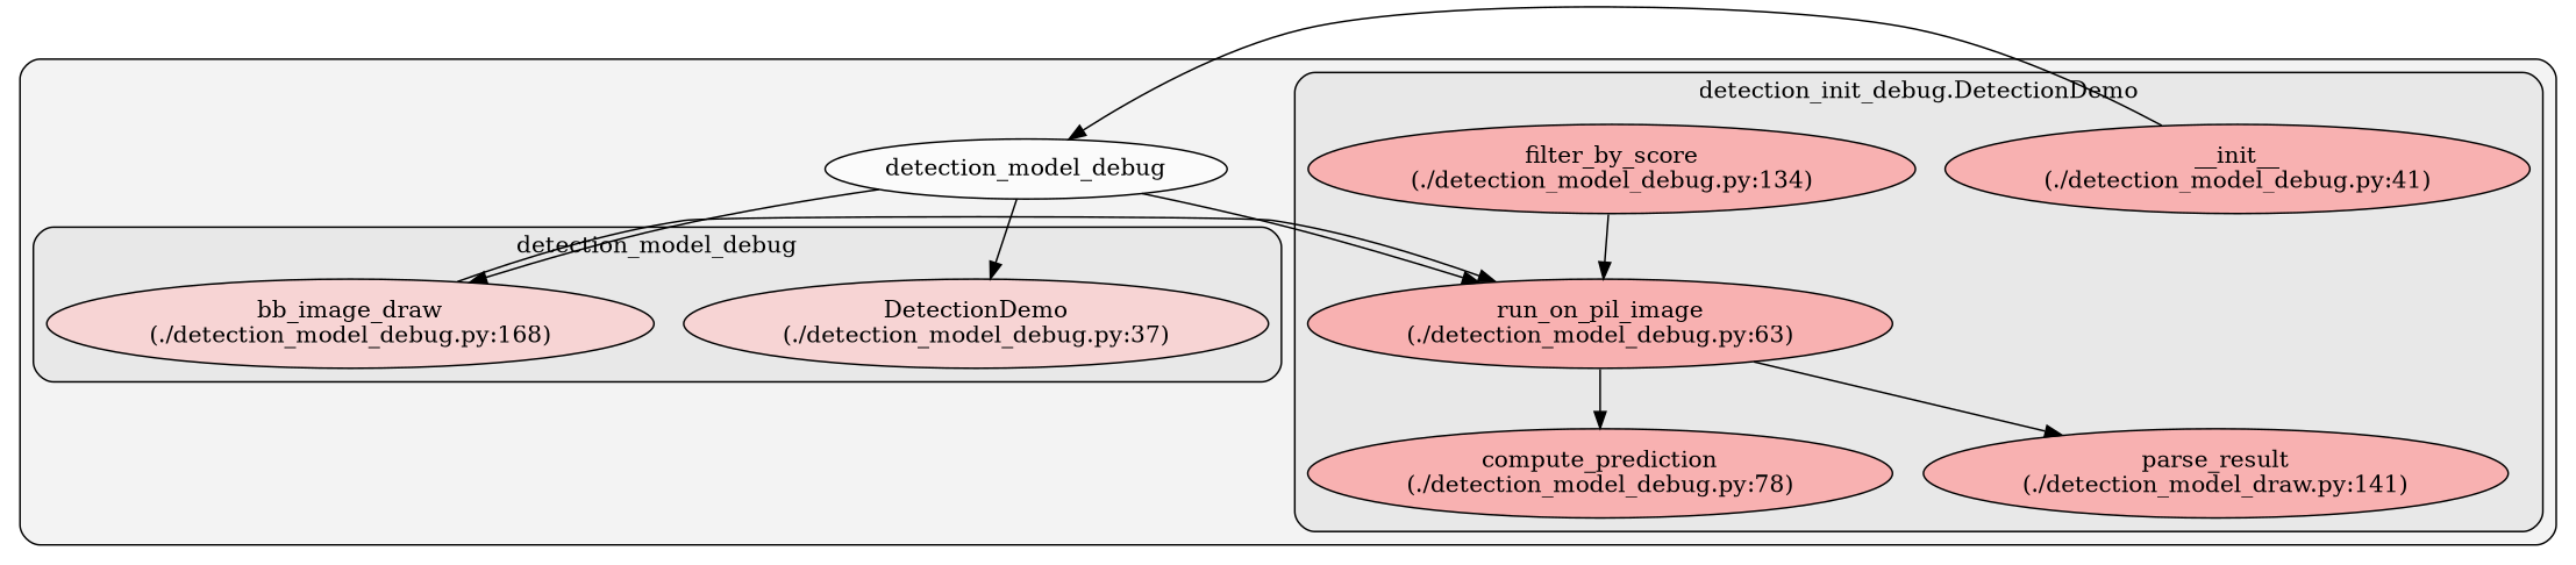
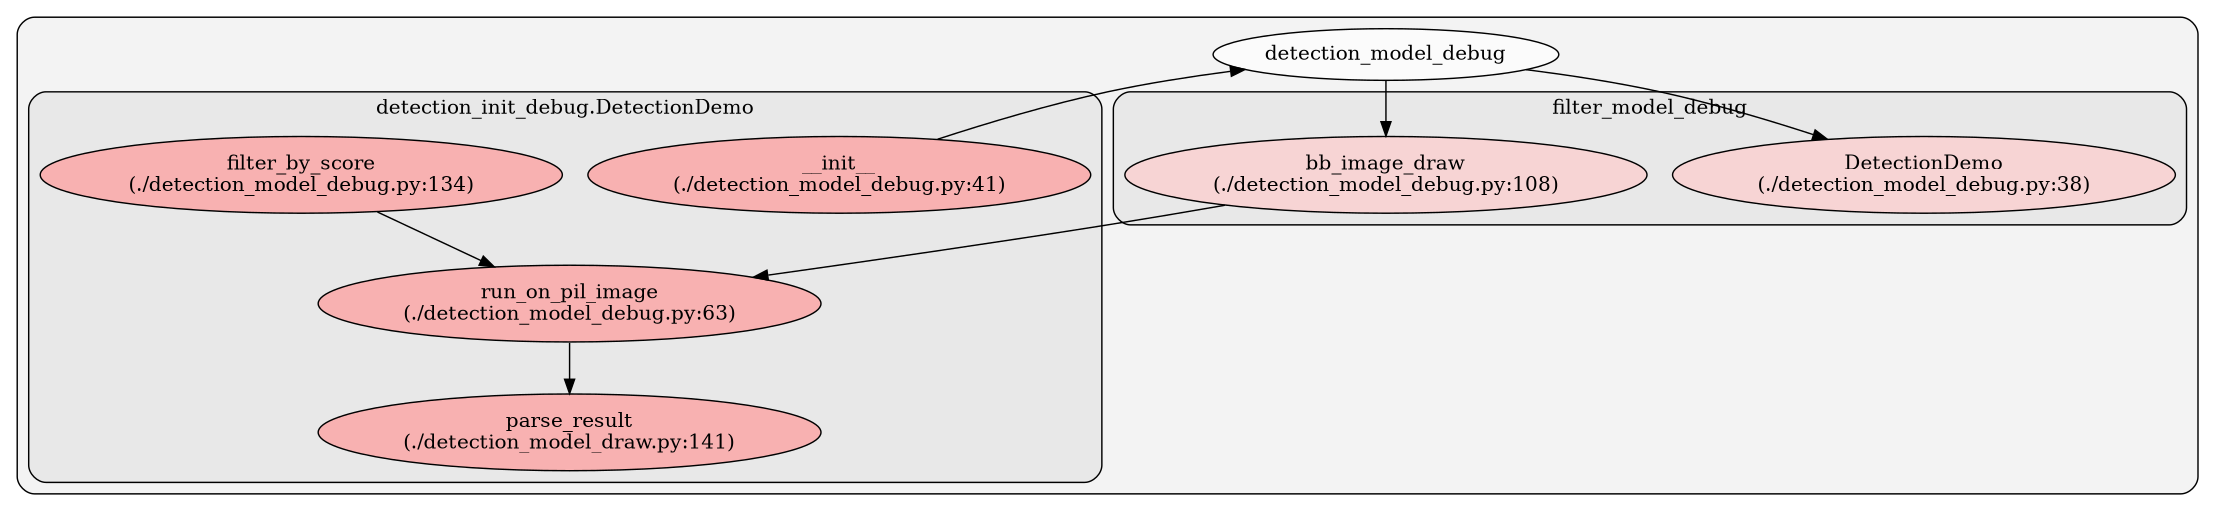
  digraph {
    clusterrank=local
    rankdir=TB
    node [fillcolor="#ff9999b2" fontcolor="#000000" group=0 style=filled]
    edge [color="#000000" style=solid]
-   n1 [fillcolor="#feccccb2" label="DetectionDemo\n(./detection_model_debug.py:37)"]
-   n2 [fillcolor="#feccccb2" label="bb_image_draw\n(./detection_model_debug.py:168)"]
+   n1 [fillcolor="#feccccb2" label="DetectionDemo\n(./detection_model_debug.py:38)"]
+   n2 [fillcolor="#feccccb2" label="bb_image_draw\n(./detection_model_debug.py:108)"]
    n3 [label="__init__\n(./detection_model_debug.py:41)"]
-   n4 [label="compute_prediction\n(./detection_model_debug.py:78)"]
    n5 [label="filter_by_score\n(./detection_model_debug.py:134)"]
    n6 [label="parse_result\n(./detection_model_draw.py:141)"]
    n7 [label="run_on_pil_image\n(./detection_model_debug.py:63)"]
    n8 [fillcolor="#ffffffb2" label=detection_model_debug]
    subgraph cluster_1 {
      fillcolor="#80808018"
      style="filled,rounded"
      n8
      subgraph cluster_2 {
        fillcolor="#80808018"
-       label=detection_model_debug
+       label=filter_model_debug
        style="filled,rounded"
        n1
        n2
      }
      subgraph cluster_3 {
        fillcolor="#80808018"
        label="detection_init_debug.DetectionDemo"
        style="filled,rounded"
        n3
-       n4
        n5
        n6
        n7
      }
    }
    n2 -> n7
    n3 -> n8
    n5 -> n7
-   n7 -> n4
    n7 -> n6
    n8 -> n1
    n8 -> n2
-   n8 -> n7
  }
